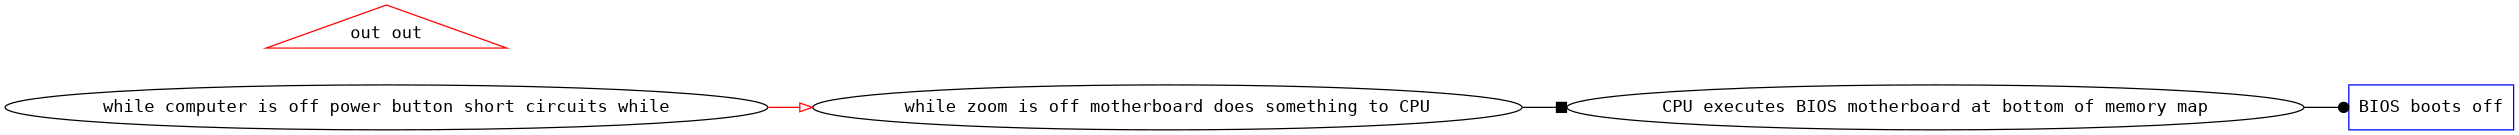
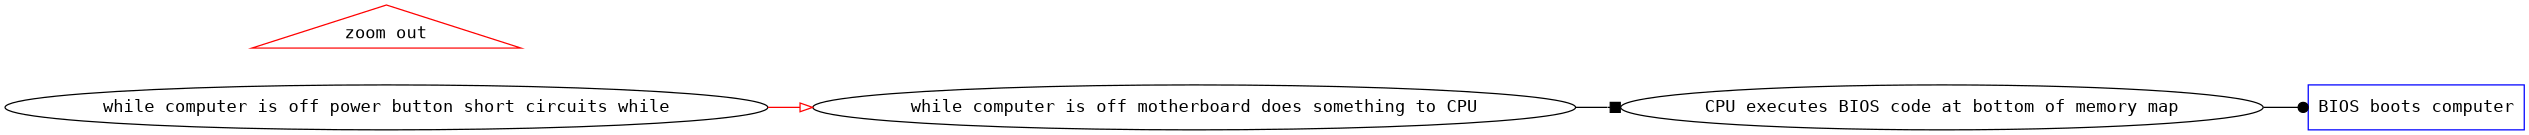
  strict digraph {
    compound=true
    fontname="DejaVu Sans Mono"
    rankdir=LR
    node [fontname="DejaVu Sans Mono"]
    edge [color=black fontname="DejaVu Sans Mono"]
    n1 [label="while computer is off power button short circuits while"]
-   n2 [label="while zoom is off motherboard does something to CPU"]
-   n3 [label="CPU executes BIOS motherboard at bottom of memory map"]
-   n4 [color=blue label="BIOS boots off" shape=rectangle]
-   "zoom out" [color=red shape=triangle label="out out"]
+   n2 [label="while computer is off motherboard does something to CPU"]
+   n3 [label="CPU executes BIOS code at bottom of memory map"]
+   n4 [color=blue label="BIOS boots computer" shape=rectangle]
+   "zoom out" [color=red shape=triangle]
    n1 -> n2 [arrowhead=onormal color=red]
    n2 -> n3 [arrowhead=box]
    n3 -> n4 [arrowhead=dot]
  }
